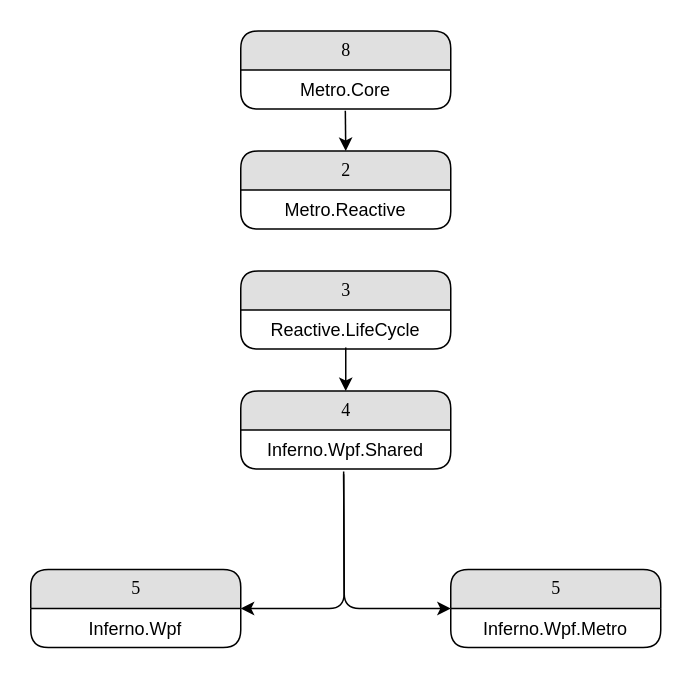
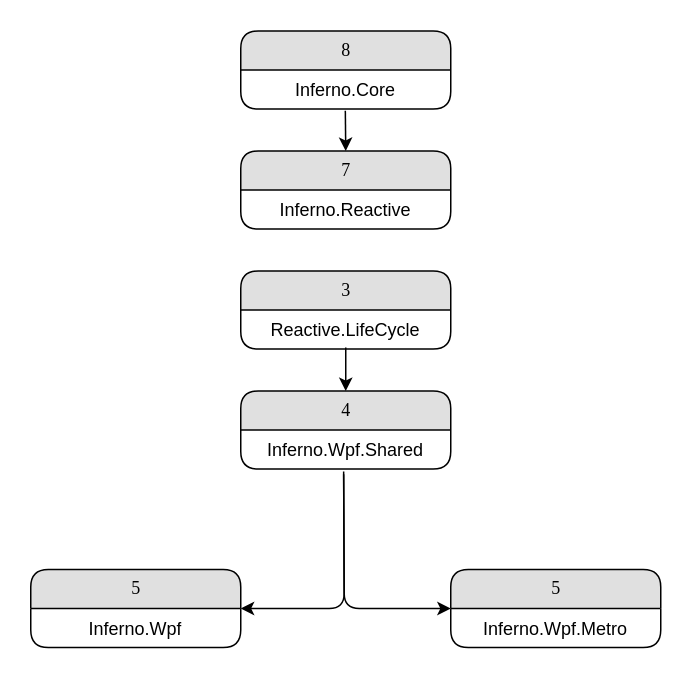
  <mxCell id="0" />
  <mxCell id="1" parent="0" />
  <mxCell id="2" value="8" parent="1" vertex="1" style="swimlane;html=1;fontStyle=0;childLayout=stackLayout;horizontal=1;startSize=26;fillColor=#e0e0e0;horizontalStack=0;resizeParent=1;resizeLast=0;collapsible=1;marginBottom=0;swimlaneFillColor=#ffffff;align=center;rounded=1;shadow=0;comic=0;labelBackgroundColor=none;strokeWidth=1;fontFamily=Verdana;fontSize=12"><mxGeometry as="geometry" height="52" width="140" y="20" x="160" /></mxCell>
- <mxCell id="3" value="Metro.Core" parent="2" vertex="1" style="text;html=1;strokeColor=none;fillColor=none;spacingLeft=4;spacingRight=4;whiteSpace=wrap;overflow=hidden;rotatable=0;points=[[0,0.5],[1,0.5]];portConstraint=eastwest;align=center;"><mxGeometry as="geometry" height="26" width="140" y="26" /></mxCell>
- <mxCell id="4" value="2" parent="1" vertex="1" style="swimlane;html=1;fontStyle=0;childLayout=stackLayout;horizontal=1;startSize=26;fillColor=#e0e0e0;horizontalStack=0;resizeParent=1;resizeLast=0;collapsible=1;marginBottom=0;swimlaneFillColor=#ffffff;align=center;rounded=1;shadow=0;comic=0;labelBackgroundColor=none;strokeWidth=1;fontFamily=Verdana;fontSize=12"><mxGeometry as="geometry" height="52" width="140" y="100" x="160" /></mxCell>
- <mxCell id="5" value="Metro.Reactive" parent="4" vertex="1" style="text;html=1;strokeColor=none;fillColor=none;spacingLeft=4;spacingRight=4;whiteSpace=wrap;overflow=hidden;rotatable=0;points=[[0,0.5],[1,0.5]];portConstraint=eastwest;align=center;"><mxGeometry as="geometry" height="26" width="140" y="26" /></mxCell>
+ <mxCell id="3" value="Inferno.Core" parent="2" vertex="1" style="text;html=1;strokeColor=none;fillColor=none;spacingLeft=4;spacingRight=4;whiteSpace=wrap;overflow=hidden;rotatable=0;points=[[0,0.5],[1,0.5]];portConstraint=eastwest;align=center;"><mxGeometry as="geometry" height="26" width="140" y="26" /></mxCell>
+ <mxCell id="4" value="7" parent="1" vertex="1" style="swimlane;html=1;fontStyle=0;childLayout=stackLayout;horizontal=1;startSize=26;fillColor=#e0e0e0;horizontalStack=0;resizeParent=1;resizeLast=0;collapsible=1;marginBottom=0;swimlaneFillColor=#ffffff;align=center;rounded=1;shadow=0;comic=0;labelBackgroundColor=none;strokeWidth=1;fontFamily=Verdana;fontSize=12"><mxGeometry as="geometry" height="52" width="140" y="100" x="160" /></mxCell>
+ <mxCell id="5" value="Inferno.Reactive" parent="4" vertex="1" style="text;html=1;strokeColor=none;fillColor=none;spacingLeft=4;spacingRight=4;whiteSpace=wrap;overflow=hidden;rotatable=0;points=[[0,0.5],[1,0.5]];portConstraint=eastwest;align=center;"><mxGeometry as="geometry" height="26" width="140" y="26" /></mxCell>
  <mxCell id="6" value="3" parent="1" vertex="1" style="swimlane;html=1;fontStyle=0;childLayout=stackLayout;horizontal=1;startSize=26;fillColor=#e0e0e0;horizontalStack=0;resizeParent=1;resizeLast=0;collapsible=1;marginBottom=0;swimlaneFillColor=#ffffff;align=center;rounded=1;shadow=0;comic=0;labelBackgroundColor=none;strokeWidth=1;fontFamily=Verdana;fontSize=12"><mxGeometry as="geometry" height="52" width="140" y="180" x="160" /></mxCell>
  <mxCell id="7" value="Reactive.LifeCycle" parent="6" vertex="1" style="text;html=1;strokeColor=none;fillColor=none;spacingLeft=4;spacingRight=4;whiteSpace=wrap;overflow=hidden;rotatable=0;points=[[0,0.5],[1,0.5]];portConstraint=eastwest;align=center;"><mxGeometry as="geometry" height="26" width="140" y="26" /></mxCell>
  <mxCell id="8" value="4" parent="1" vertex="1" style="swimlane;html=1;fontStyle=0;childLayout=stackLayout;horizontal=1;startSize=26;fillColor=#e0e0e0;horizontalStack=0;resizeParent=1;resizeLast=0;collapsible=1;marginBottom=0;swimlaneFillColor=#ffffff;align=center;rounded=1;shadow=0;comic=0;labelBackgroundColor=none;strokeWidth=1;fontFamily=Verdana;fontSize=12"><mxGeometry as="geometry" height="52" width="140" y="260" x="160" /></mxCell>
  <mxCell id="9" value="Inferno.Wpf.Shared" parent="8" vertex="1" style="text;html=1;strokeColor=none;fillColor=none;spacingLeft=4;spacingRight=4;whiteSpace=wrap;overflow=hidden;rotatable=0;points=[[0,0.5],[1,0.5]];portConstraint=eastwest;align=center;"><mxGeometry as="geometry" height="26" width="140" y="26" /></mxCell>
  <mxCell id="10" value="5" parent="1" vertex="1" style="swimlane;html=1;fontStyle=0;childLayout=stackLayout;horizontal=1;startSize=26;fillColor=#e0e0e0;horizontalStack=0;resizeParent=1;resizeLast=0;collapsible=1;marginBottom=0;swimlaneFillColor=#ffffff;align=center;rounded=1;shadow=0;comic=0;labelBackgroundColor=none;strokeWidth=1;fontFamily=Verdana;fontSize=12"><mxGeometry as="geometry" height="52" width="140" y="379" x="20" /></mxCell>
  <mxCell id="11" value="Inferno.Wpf" parent="10" vertex="1" style="text;html=1;strokeColor=none;fillColor=none;spacingLeft=4;spacingRight=4;whiteSpace=wrap;overflow=hidden;rotatable=0;points=[[0,0.5],[1,0.5]];portConstraint=eastwest;align=center;"><mxGeometry as="geometry" height="26" width="140" y="26" /></mxCell>
  <mxCell id="12" value="5" parent="1" vertex="1" style="swimlane;html=1;fontStyle=0;childLayout=stackLayout;horizontal=1;startSize=26;fillColor=#e0e0e0;horizontalStack=0;resizeParent=1;resizeLast=0;collapsible=1;marginBottom=0;swimlaneFillColor=#ffffff;align=center;rounded=1;shadow=0;comic=0;labelBackgroundColor=none;strokeWidth=1;fontFamily=Verdana;fontSize=12"><mxGeometry as="geometry" height="52" width="140" y="379" x="300" /></mxCell>
  <mxCell id="13" value="Inferno.Wpf.Metro" parent="12" vertex="1" style="text;html=1;strokeColor=none;fillColor=none;spacingLeft=4;spacingRight=4;whiteSpace=wrap;overflow=hidden;rotatable=0;points=[[0,0.5],[1,0.5]];portConstraint=eastwest;align=center;"><mxGeometry as="geometry" height="26" width="140" y="26" /></mxCell>
  <mxCell id="14" value="" parent="1" style="endArrow=classic;html=1;exitX=0.498;exitY=1.044;exitDx=0;exitDy=0;exitPerimeter=0;" edge="1" source="3"><mxGeometry as="geometry" height="50" width="50" relative="1"><mxPoint as="sourcePoint" y="80" x="230" /><mxPoint as="targetPoint" y="100" x="230" /></mxGeometry></mxCell>
  <mxCell id="15" value="" parent="1" style="endArrow=classic;html=1;entryX=0.5;entryY=0;entryDx=0;entryDy=0;" edge="1" target="8"><mxGeometry as="geometry" height="50" width="50" relative="1"><mxPoint as="sourcePoint" y="231" x="230" /><mxPoint as="targetPoint" y="440" x="250" /></mxGeometry></mxCell>
  <mxCell id="16" value="" parent="1" style="endArrow=classic;html=1;entryX=0;entryY=0.5;entryDx=0;entryDy=0;exitX=0.49;exitY=1.132;exitDx=0;exitDy=0;exitPerimeter=0;" edge="1" target="12" source="9"><mxGeometry as="geometry" height="50" width="50" relative="1"><mxPoint as="sourcePoint" y="330" x="229" /><mxPoint as="targetPoint" y="400" x="229" /><Array as="points"><mxPoint y="405" x="229" /></Array></mxGeometry></mxCell>
  <mxCell id="17" value="" parent="1" style="endArrow=classic;html=1;exitX=0.49;exitY=1.066;exitDx=0;exitDy=0;exitPerimeter=0;entryX=1;entryY=0.5;entryDx=0;entryDy=0;" edge="1" target="10" source="9"><mxGeometry as="geometry" height="50" width="50" relative="1"><mxPoint as="sourcePoint" y="490" x="200" /><mxPoint as="targetPoint" y="440" x="250" /><Array as="points"><mxPoint y="405" x="229" /></Array></mxGeometry></mxCell>
